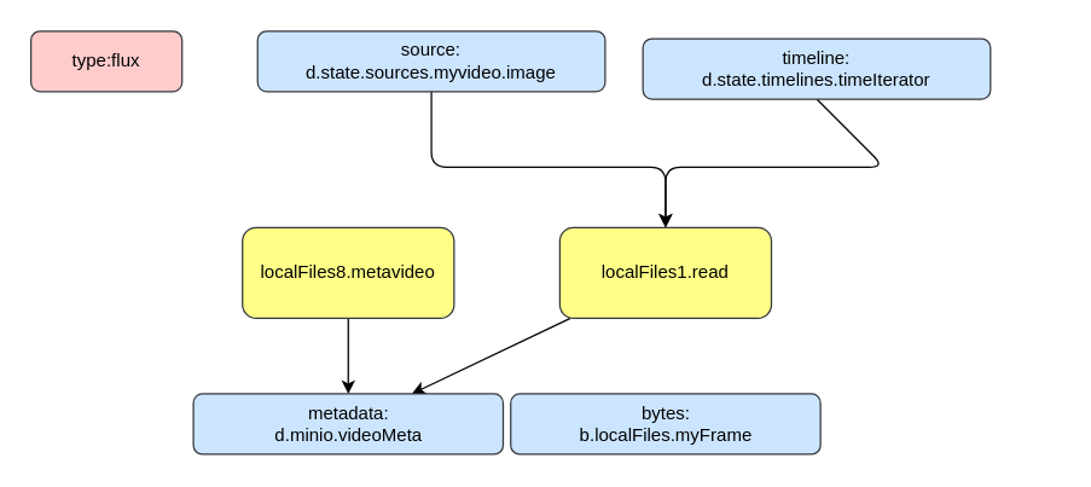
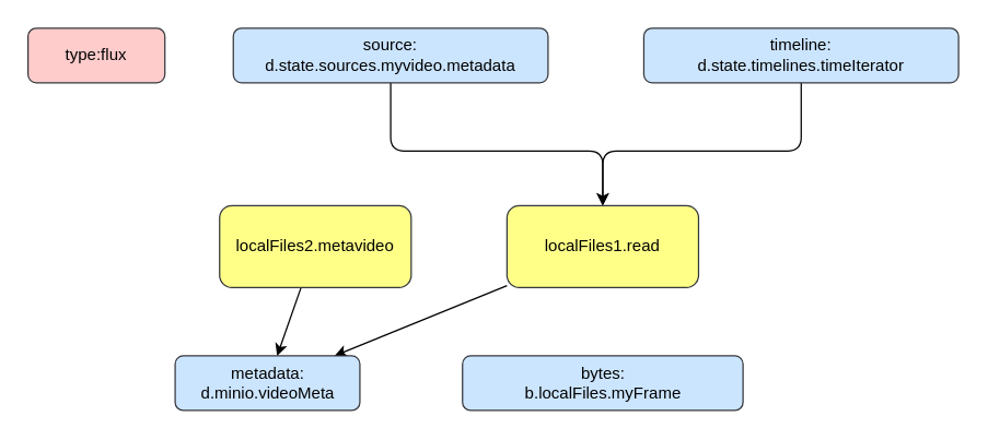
  <mxCell id="0" />
  <mxCell id="1" parent="0" />
  <mxCell id="2" style="edgeStyle=none;html=1;entryX=0.5;entryY=0;entryDx=0;entryDy=0;exitX=0.5;exitY=1;exitDx=0;exitDy=0;" parent="1" source="7" target="4" edge="1"><mxGeometry relative="1" as="geometry"><mxPoint x="450" y="-40" as="targetPoint" /><Array as="points"><mxPoint x="585" y="110" /><mxPoint x="440" y="110" /></Array><mxPoint x="581.961" y="29.806" as="sourcePoint" /></mxGeometry></mxCell>
  <mxCell id="3" style="edgeStyle=none;html=1;" parent="1" source="4" target="12" edge="1"><mxGeometry relative="1" as="geometry" /></mxCell>
  <mxCell id="4" value="localFiles1.read" style="rounded=1;whiteSpace=wrap;fillColor=#ffff88;strokeColor=#36393d;fontColor=#000000;" parent="1" vertex="1"><mxGeometry x="370" y="150" width="140" height="60" as="geometry" /></mxCell>
  <mxCell id="5" style="edgeStyle=none;html=1;entryX=0.5;entryY=0;entryDx=0;entryDy=0;exitX=0.5;exitY=1;exitDx=0;exitDy=0;" parent="1" source="6" target="4" edge="1"><mxGeometry relative="1" as="geometry"><mxPoint x="510" y="100" as="targetPoint" /><Array as="points"><mxPoint x="285" y="110" /><mxPoint x="440" y="110" /></Array><mxPoint x="288.039" y="29.806" as="sourcePoint" /></mxGeometry></mxCell>
- <mxCell id="6" value="source:&#10;d.state.sources.myvideo.image" style="rounded=1;whiteSpace=wrap;fillColor=#cce5ff;strokeColor=#36393d;fontColor=#000000;" parent="1" vertex="1"><mxGeometry x="170" y="20" width="230" height="40" as="geometry" /></mxCell>
- <mxCell id="7" value="timeline:&#10;d.state.timelines.timeIterator" style="rounded=1;whiteSpace=wrap;fillColor=#cce5ff;strokeColor=#36393d;fontColor=#000000;" parent="1" vertex="1"><mxGeometry x="425" y="25" width="230" height="40" as="geometry" /></mxCell>
+ <mxCell id="6" value="source:&#10;d.state.sources.myvideo.metadata" style="rounded=1;whiteSpace=wrap;fillColor=#cce5ff;strokeColor=#36393d;fontColor=#000000;" parent="1" vertex="1"><mxGeometry x="170" y="20" width="230" height="40" as="geometry" /></mxCell>
+ <mxCell id="7" value="timeline:&#10;d.state.timelines.timeIterator" style="rounded=1;whiteSpace=wrap;fillColor=#cce5ff;strokeColor=#36393d;fontColor=#000000;" parent="1" vertex="1"><mxGeometry x="470" y="20" width="230" height="40" as="geometry" /></mxCell>
  <mxCell id="8" value="bytes:&#10;b.localFiles.myFrame" style="rounded=1;whiteSpace=wrap;fillColor=#cce5ff;strokeColor=#36393d;fontColor=#000000;" parent="1" vertex="1"><mxGeometry x="337.5" y="260" width="205" height="40" as="geometry" /></mxCell>
  <mxCell id="9" value="type:flux" style="rounded=1;whiteSpace=wrap;fillColor=#ffcccc;strokeColor=#36393d;fontColor=#000000;" parent="1" vertex="1"><mxGeometry x="20" y="20" width="100" height="40" as="geometry" /></mxCell>
  <mxCell id="10" style="edgeStyle=none;html=1;" edge="1" parent="1" source="11" target="12"><mxGeometry relative="1" as="geometry" /></mxCell>
- <mxCell id="11" value="localFiles8.metavideo" style="rounded=1;whiteSpace=wrap;fillColor=#ffff88;strokeColor=#36393d;fontColor=#000000;" vertex="1" parent="1"><mxGeometry x="160" y="150" width="140" height="60" as="geometry" /></mxCell>
- <mxCell id="12" value="metadata:&#10;d.minio.videoMeta" style="rounded=1;whiteSpace=wrap;fillColor=#cce5ff;strokeColor=#36393d;fontColor=#000000;" vertex="1" parent="1"><mxGeometry x="127.5" y="260" width="205" height="40" as="geometry" /></mxCell>
+ <mxCell id="11" value="localFiles2.metavideo" style="rounded=1;whiteSpace=wrap;fillColor=#ffff88;strokeColor=#36393d;fontColor=#000000;" vertex="1" parent="1"><mxGeometry x="160" y="150" width="140" height="60" as="geometry" /></mxCell>
+ <mxCell id="12" value="metadata:&#10;d.minio.videoMeta" style="rounded=1;whiteSpace=wrap;fillColor=#cce5ff;strokeColor=#36393d;fontColor=#000000;" vertex="1" parent="1"><mxGeometry x="127.5" y="260" width="135" height="40" as="geometry" /></mxCell>
